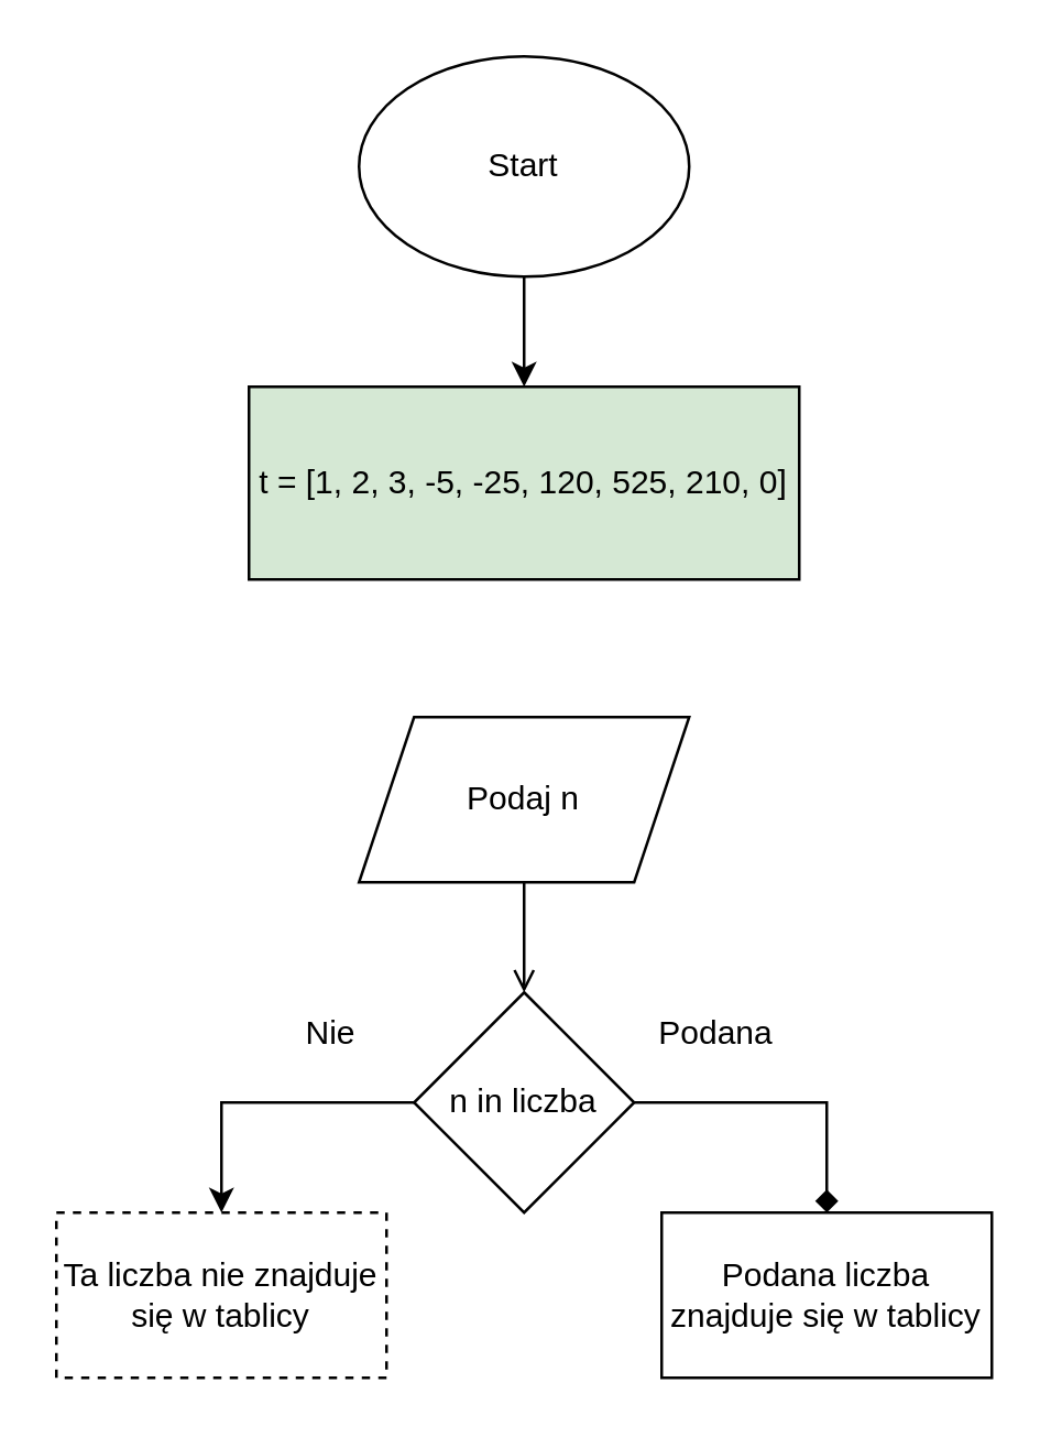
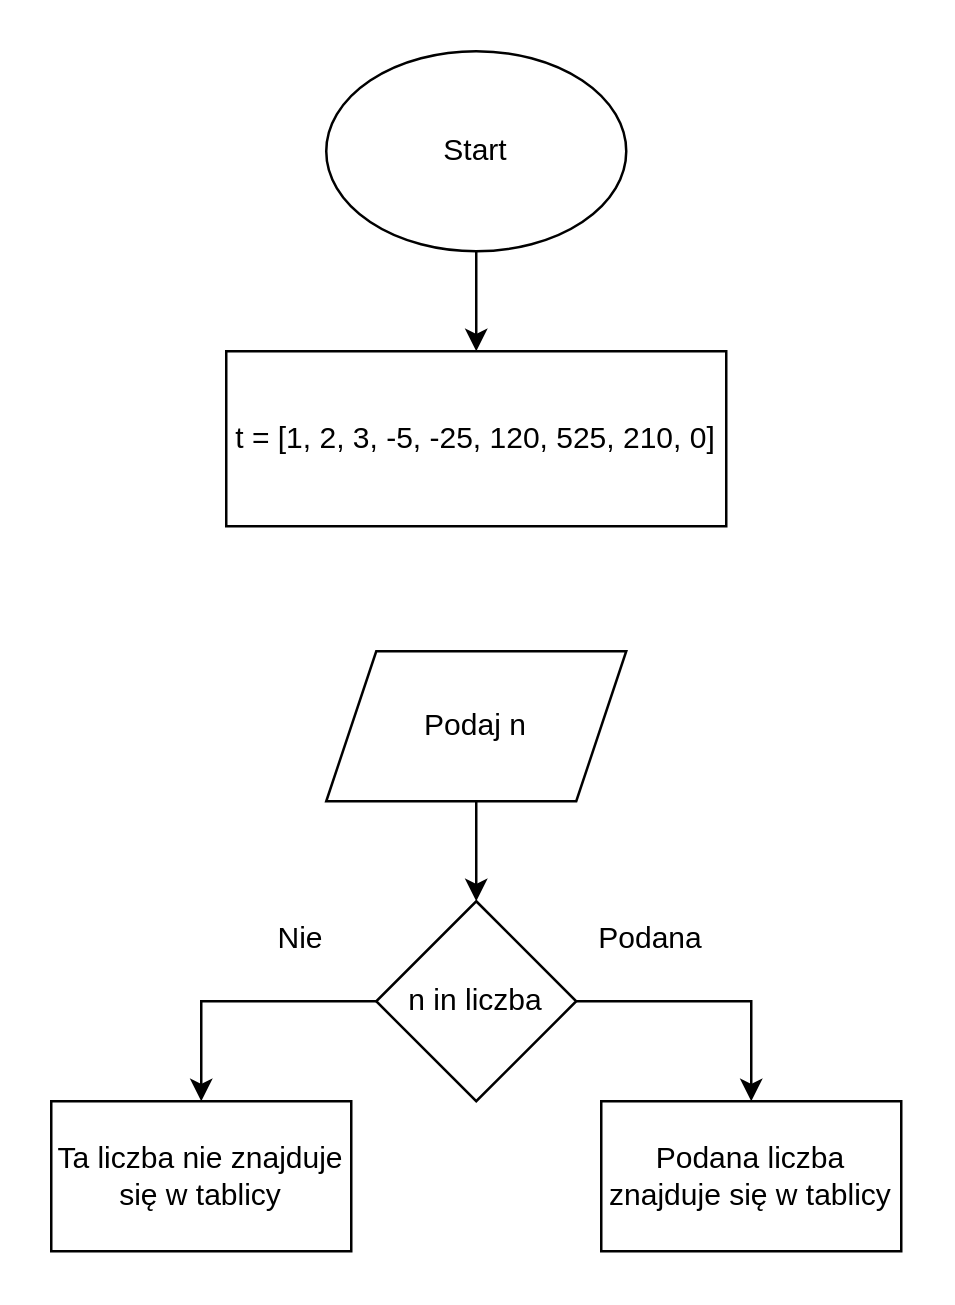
  <mxCell id="0" />
  <mxCell id="1" parent="0" />
  <mxCell id="2" style="edgeStyle=orthogonalEdgeStyle;rounded=0;orthogonalLoop=1;jettySize=auto;html=1;entryX=0.5;entryY=0;entryDx=0;entryDy=0;" parent="1" source="3" target="6" edge="1"><mxGeometry relative="1" as="geometry" /></mxCell>
  <mxCell id="3" value="Start" style="ellipse;whiteSpace=wrap;html=1;" parent="1" vertex="1"><mxGeometry x="130" y="20" width="120" height="80" as="geometry" /></mxCell>
- <mxCell id="4" style="edgeStyle=orthogonalEdgeStyle;rounded=0;orthogonalLoop=1;jettySize=auto;html=1;entryX=0.5;entryY=0;entryDx=0;entryDy=0;endArrow=open;" parent="1" source="5" target="9" edge="1"><mxGeometry relative="1" as="geometry" /></mxCell>
+ <mxCell id="4" style="edgeStyle=orthogonalEdgeStyle;rounded=0;orthogonalLoop=1;jettySize=auto;html=1;entryX=0.5;entryY=0;entryDx=0;entryDy=0;" parent="1" source="5" target="9" edge="1"><mxGeometry relative="1" as="geometry" /></mxCell>
  <mxCell id="5" value="Podaj n" style="shape=parallelogram;perimeter=parallelogramPerimeter;whiteSpace=wrap;html=1;fixedSize=1;" parent="1" vertex="1"><mxGeometry x="130" y="260" width="120" height="60" as="geometry" /></mxCell>
- <mxCell id="6" value="t = [1, 2, 3, -5, -25, 120, 525, 210, 0]" style="rounded=0;whiteSpace=wrap;html=1;fillColor=#d5e8d4;" parent="1" vertex="1"><mxGeometry x="90" y="140" width="200" height="70" as="geometry" /></mxCell>
- <mxCell id="7" style="edgeStyle=orthogonalEdgeStyle;rounded=0;orthogonalLoop=1;jettySize=auto;html=1;entryX=0.5;entryY=0;entryDx=0;entryDy=0;endArrow=diamond;" parent="1" source="9" target="10" edge="1"><mxGeometry relative="1" as="geometry" /></mxCell>
+ <mxCell id="6" value="t = [1, 2, 3, -5, -25, 120, 525, 210, 0]" style="rounded=0;whiteSpace=wrap;html=1;" parent="1" vertex="1"><mxGeometry x="90" y="140" width="200" height="70" as="geometry" /></mxCell>
+ <mxCell id="7" style="edgeStyle=orthogonalEdgeStyle;rounded=0;orthogonalLoop=1;jettySize=auto;html=1;entryX=0.5;entryY=0;entryDx=0;entryDy=0;" parent="1" source="9" target="10" edge="1"><mxGeometry relative="1" as="geometry" /></mxCell>
  <mxCell id="8" style="edgeStyle=orthogonalEdgeStyle;rounded=0;orthogonalLoop=1;jettySize=auto;html=1;entryX=0.5;entryY=0;entryDx=0;entryDy=0;" parent="1" source="9" target="11" edge="1"><mxGeometry relative="1" as="geometry" /></mxCell>
  <mxCell id="9" value="n in liczba" style="rhombus;whiteSpace=wrap;html=1;" parent="1" vertex="1"><mxGeometry x="150" y="360" width="80" height="80" as="geometry" /></mxCell>
  <mxCell id="10" value="Podana liczba znajduje się w tablicy" style="rounded=0;whiteSpace=wrap;html=1;" parent="1" vertex="1"><mxGeometry x="240" y="440" width="120" height="60" as="geometry" /></mxCell>
- <mxCell id="11" value="Ta liczba nie znajduje się w tablicy" style="rounded=0;whiteSpace=wrap;html=1;dashed=1;" parent="1" vertex="1"><mxGeometry x="20" y="440" width="120" height="60" as="geometry" /></mxCell>
+ <mxCell id="11" value="Ta liczba nie znajduje się w tablicy" style="rounded=0;whiteSpace=wrap;html=1;" parent="1" vertex="1"><mxGeometry x="20" y="440" width="120" height="60" as="geometry" /></mxCell>
  <mxCell id="12" value="Podana" style="text;html=1;strokeColor=none;fillColor=none;align=center;verticalAlign=middle;whiteSpace=wrap;rounded=0;" parent="1" vertex="1"><mxGeometry x="230" y="360" width="60" height="30" as="geometry" /></mxCell>
  <mxCell id="13" value="Nie" style="text;html=1;strokeColor=none;fillColor=none;align=center;verticalAlign=middle;whiteSpace=wrap;rounded=0;" vertex="1" parent="1"><mxGeometry x="90" y="360" width="60" height="30" as="geometry" /></mxCell>
